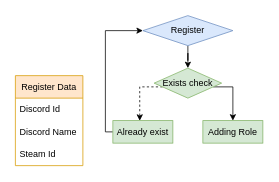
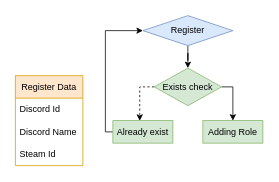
  <mxCell id="0" />
  <mxCell id="1" parent="0" />
  <mxCell id="2" style="edgeStyle=orthogonalEdgeStyle;rounded=0;orthogonalLoop=1;jettySize=auto;html=1;entryX=0.5;entryY=0;entryDx=0;entryDy=0;" edge="1" parent="1" source="3" target="13"><mxGeometry relative="1" as="geometry" /></mxCell>
  <mxCell id="3" value="Register" style="rhombus;whiteSpace=wrap;html=1;fillColor=#dae8fc;strokeColor=#6c8ebf;" vertex="1" parent="1"><mxGeometry x="190" y="20" width="120" height="40" as="geometry" /></mxCell>
  <mxCell id="4" value="Register Data" style="swimlane;fontStyle=0;childLayout=stackLayout;horizontal=1;startSize=30;horizontalStack=0;resizeParent=1;resizeParentMax=0;resizeLast=0;collapsible=1;marginBottom=0;whiteSpace=wrap;html=1;fillColor=#ffe6cc;strokeColor=#d79b00;" vertex="1" parent="1"><mxGeometry x="20" y="100" width="90" height="120" as="geometry" /></mxCell>
  <mxCell id="5" value="Discord Id" style="text;strokeColor=none;fillColor=none;align=left;verticalAlign=middle;spacingLeft=4;spacingRight=4;overflow=hidden;points=[[0,0.5],[1,0.5]];portConstraint=eastwest;rotatable=0;whiteSpace=wrap;html=1;" vertex="1" parent="4"><mxGeometry y="30" width="90" height="30" as="geometry" /></mxCell>
  <mxCell id="6" value="Discord Name" style="text;strokeColor=none;fillColor=none;align=left;verticalAlign=middle;spacingLeft=4;spacingRight=4;overflow=hidden;points=[[0,0.5],[1,0.5]];portConstraint=eastwest;rotatable=0;whiteSpace=wrap;html=1;" vertex="1" parent="4"><mxGeometry y="60" width="90" height="30" as="geometry" /></mxCell>
  <mxCell id="7" value="Steam Id" style="text;strokeColor=none;fillColor=none;align=left;verticalAlign=middle;spacingLeft=4;spacingRight=4;overflow=hidden;points=[[0,0.5],[1,0.5]];portConstraint=eastwest;rotatable=0;whiteSpace=wrap;html=1;" vertex="1" parent="4"><mxGeometry y="90" width="90" height="30" as="geometry" /></mxCell>
  <mxCell id="8" style="edgeStyle=orthogonalEdgeStyle;rounded=0;orthogonalLoop=1;jettySize=auto;html=1;entryX=0;entryY=0.5;entryDx=0;entryDy=0;" edge="1" parent="1" source="9" target="3"><mxGeometry relative="1" as="geometry"><Array as="points"><mxPoint x="140" y="175" /><mxPoint x="140" y="40" /></Array></mxGeometry></mxCell>
  <mxCell id="9" value="Already exist" style="rounded=0;whiteSpace=wrap;html=1;fillColor=#d5e8d4;strokeColor=#82b366;" vertex="1" parent="1"><mxGeometry x="150" y="160" width="80" height="30" as="geometry" /></mxCell>
  <mxCell id="10" value="Adding Role" style="rounded=0;whiteSpace=wrap;html=1;fillColor=#d5e8d4;strokeColor=#82b366;" vertex="1" parent="1"><mxGeometry x="270" y="160" width="80" height="30" as="geometry" /></mxCell>
  <mxCell id="11" style="edgeStyle=orthogonalEdgeStyle;rounded=0;orthogonalLoop=1;jettySize=auto;html=1;entryX=0.5;entryY=0;entryDx=0;entryDy=0;" edge="1" parent="1" source="13" target="10"><mxGeometry relative="1" as="geometry"><Array as="points"><mxPoint x="310" y="115" /></Array></mxGeometry></mxCell>
  <mxCell id="12" style="edgeStyle=orthogonalEdgeStyle;rounded=0;orthogonalLoop=1;jettySize=auto;html=1;entryX=0.448;entryY=0.005;entryDx=0;entryDy=0;entryPerimeter=0;dashed=1;" edge="1" parent="1" source="13" target="9"><mxGeometry relative="1" as="geometry"><Array as="points"><mxPoint x="186" y="115" /></Array></mxGeometry></mxCell>
- <mxCell id="13" value="Exists check" style="rhombus;whiteSpace=wrap;html=1;fillColor=#d5e8d4;strokeColor=#82b366;" vertex="1" parent="1"><mxGeometry x="205" y="90" width="90" height="40" as="geometry" /></mxCell>
+ <mxCell id="13" value="Exists check" style="rhombus;whiteSpace=wrap;html=1;fillColor=#d5e8d4;strokeColor=#82b366;" vertex="1" parent="1"><mxGeometry x="205" y="90" width="90" height="50" as="geometry" /></mxCell>
